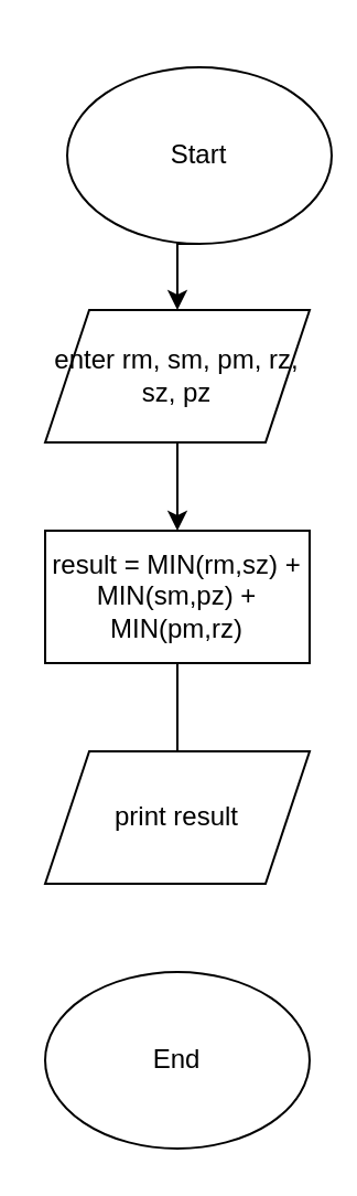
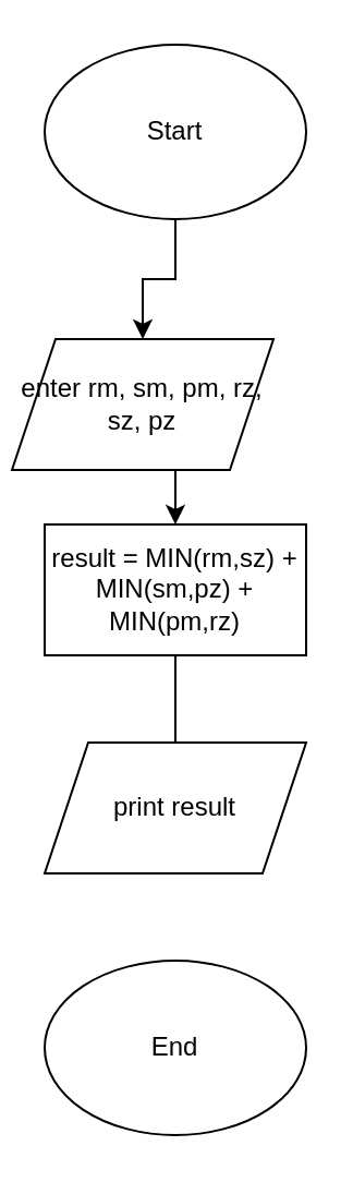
  <mxCell id="0" />
  <mxCell id="1" parent="0" />
  <mxCell id="2" style="edgeStyle=orthogonalEdgeStyle;rounded=0;orthogonalLoop=1;jettySize=auto;html=1;exitX=0.5;exitY=1;exitDx=0;exitDy=0;entryX=0.5;entryY=0;entryDx=0;entryDy=0;" edge="1" parent="1" source="3" target="5"><mxGeometry relative="1" as="geometry" /></mxCell>
- <mxCell id="3" value="Start" style="ellipse;whiteSpace=wrap;html=1;" vertex="1" parent="1"><mxGeometry x="30" y="30" width="120" height="80" as="geometry" /></mxCell>
+ <mxCell id="3" value="Start" style="ellipse;whiteSpace=wrap;html=1;" vertex="1" parent="1"><mxGeometry x="20" width="120" height="80" as="geometry" y="20" /></mxCell>
  <mxCell id="4" style="edgeStyle=orthogonalEdgeStyle;rounded=0;orthogonalLoop=1;jettySize=auto;html=1;exitX=0.5;exitY=1;exitDx=0;exitDy=0;entryX=0.5;entryY=0;entryDx=0;entryDy=0;" edge="1" parent="1" source="5" target="7"><mxGeometry relative="1" as="geometry" /></mxCell>
- <mxCell id="5" value="enter rm, sm, pm, rz, sz, pz" style="shape=parallelogram;perimeter=parallelogramPerimeter;whiteSpace=wrap;html=1;fixedSize=1;" vertex="1" parent="1"><mxGeometry x="20" y="140" width="120" height="60" as="geometry" /></mxCell>
+ <mxCell id="5" value="enter rm, sm, pm, rz, sz, pz" style="shape=parallelogram;perimeter=parallelogramPerimeter;whiteSpace=wrap;html=1;fixedSize=1;" vertex="1" parent="1"><mxGeometry x="5" y="155" width="120" height="60" as="geometry" /></mxCell>
  <mxCell id="6" style="edgeStyle=orthogonalEdgeStyle;rounded=0;orthogonalLoop=1;jettySize=auto;html=1;exitX=0.5;exitY=1;exitDx=0;exitDy=0;entryX=0.5;entryY=0;entryDx=0;entryDy=0;endArrow=none;" edge="1" parent="1" source="7" target="8"><mxGeometry relative="1" as="geometry" /></mxCell>
  <mxCell id="7" value="result = MIN(rm,sz) + MIN(sm,pz) + MIN(pm,rz)" style="rounded=0;whiteSpace=wrap;html=1;" vertex="1" parent="1"><mxGeometry x="20" y="240" width="120" height="60" as="geometry" /></mxCell>
  <mxCell id="8" value="print result" style="shape=parallelogram;perimeter=parallelogramPerimeter;whiteSpace=wrap;html=1;fixedSize=1;" vertex="1" parent="1"><mxGeometry x="20" y="340" width="120" height="60" as="geometry" /></mxCell>
  <mxCell id="9" value="End" style="ellipse;whiteSpace=wrap;html=1;" vertex="1" parent="1"><mxGeometry x="20" y="440" width="120" height="80" as="geometry" /></mxCell>
